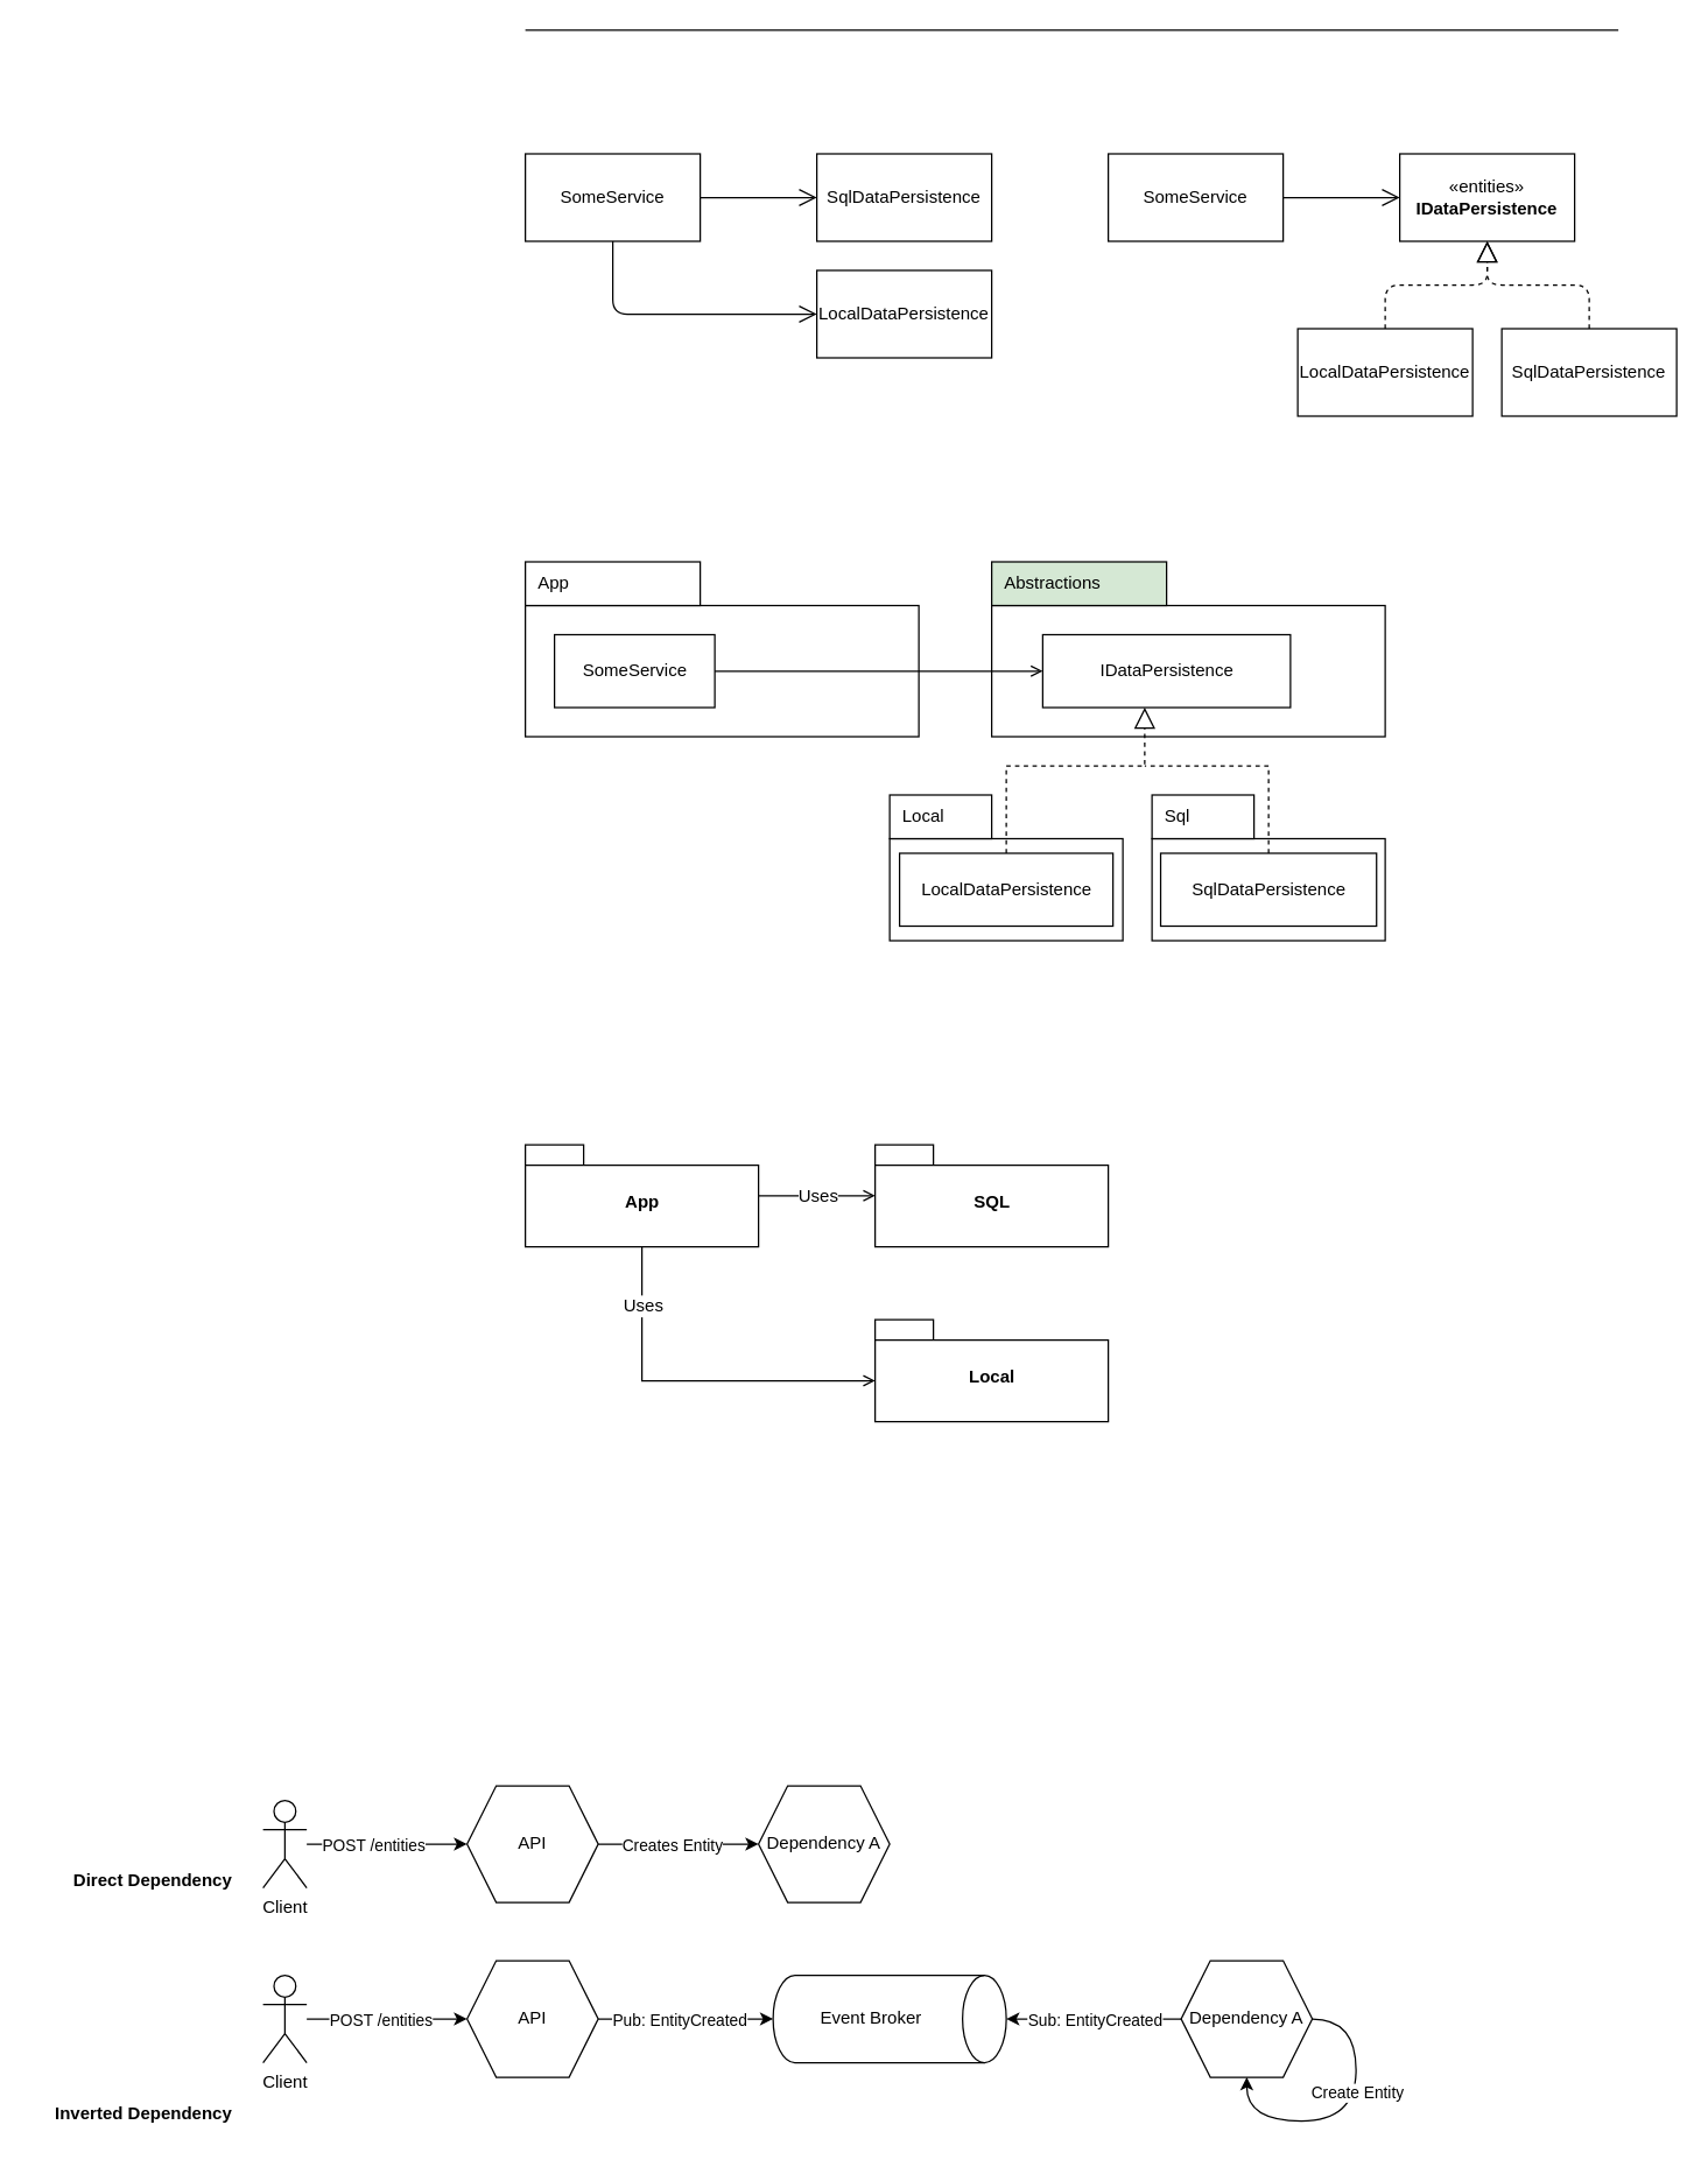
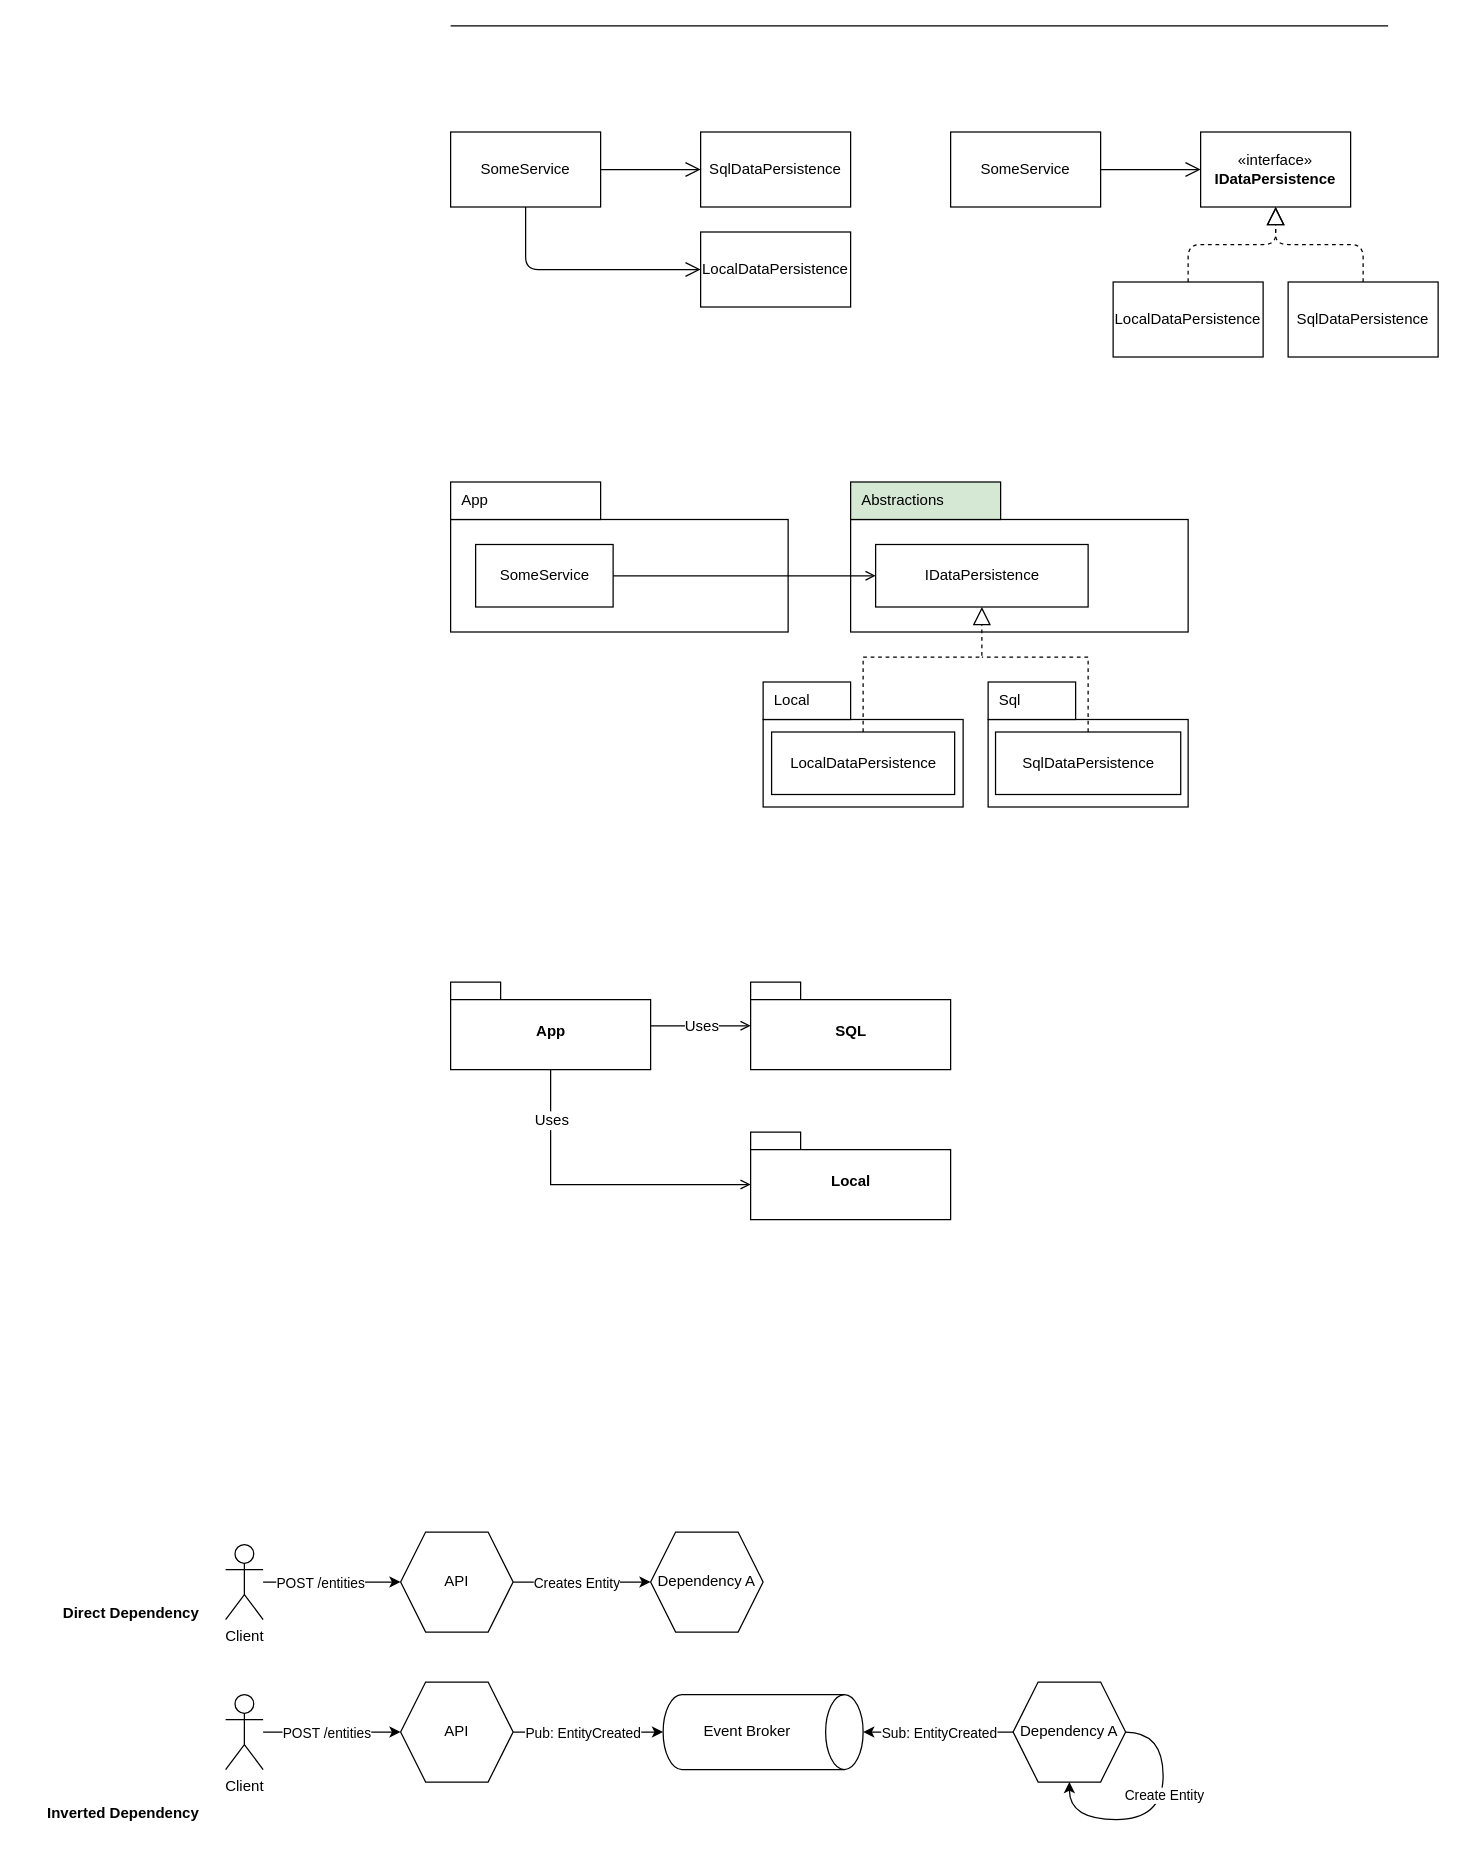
  <mxCell id="0" />
  <mxCell id="1" parent="0" />
  <mxCell id="2" style="edgeStyle=none;html=1;endArrow=open;endFill=0;jumpSize=12;endSize=10;" parent="1" source="4" target="5" edge="1"><mxGeometry relative="1" as="geometry" /></mxCell>
  <mxCell id="3" style="edgeStyle=orthogonalEdgeStyle;jumpSize=12;html=1;endArrow=open;endFill=0;endSize=10;elbow=vertical;entryX=0;entryY=0.5;entryDx=0;entryDy=0;exitX=0.5;exitY=1;exitDx=0;exitDy=0;" parent="1" source="4" target="6" edge="1"><mxGeometry relative="1" as="geometry" /></mxCell>
  <mxCell id="4" value="SomeService" style="rounded=0;whiteSpace=wrap;html=1;" parent="1" vertex="1"><mxGeometry x="360" y="105" width="120" height="60" as="geometry" /></mxCell>
  <mxCell id="5" value="SqlDataPersistence" style="rounded=0;whiteSpace=wrap;html=1;" parent="1" vertex="1"><mxGeometry x="560" y="105" width="120" height="60" as="geometry" /></mxCell>
  <mxCell id="6" value="LocalDataPersistence" style="rounded=0;whiteSpace=wrap;html=1;" parent="1" vertex="1"><mxGeometry x="560" y="185" width="120" height="60" as="geometry" /></mxCell>
  <mxCell id="7" style="edgeStyle=none;html=1;endArrow=open;endFill=0;jumpSize=12;endSize=10;" parent="1" source="8" target="9" edge="1"><mxGeometry relative="1" as="geometry" /></mxCell>
  <mxCell id="8" value="SomeService" style="rounded=0;whiteSpace=wrap;html=1;" parent="1" vertex="1"><mxGeometry x="760" y="105" width="120" height="60" as="geometry" /></mxCell>
- <mxCell id="9" value="«entities»&lt;br&gt;&lt;b&gt;IDataPersistence&lt;/b&gt;" style="rounded=0;whiteSpace=wrap;html=1;" parent="1" vertex="1"><mxGeometry x="960" y="105" width="120" height="60" as="geometry" /></mxCell>
+ <mxCell id="9" value="«interface»&lt;br&gt;&lt;b&gt;IDataPersistence&lt;/b&gt;" style="rounded=0;whiteSpace=wrap;html=1;" parent="1" vertex="1"><mxGeometry x="960" y="105" width="120" height="60" as="geometry" /></mxCell>
  <mxCell id="10" style="edgeStyle=orthogonalEdgeStyle;jumpSize=12;html=1;endArrow=block;endFill=0;endSize=12;elbow=vertical;dashed=1;" parent="1" source="11" target="9" edge="1"><mxGeometry relative="1" as="geometry" /></mxCell>
  <mxCell id="11" value="LocalDataPersistence" style="rounded=0;whiteSpace=wrap;html=1;" parent="1" vertex="1"><mxGeometry x="890" y="225" width="120" height="60" as="geometry" /></mxCell>
  <mxCell id="12" style="edgeStyle=orthogonalEdgeStyle;jumpSize=12;html=1;endArrow=block;endFill=0;endSize=12;elbow=vertical;dashed=1;" parent="1" source="13" target="9" edge="1"><mxGeometry relative="1" as="geometry" /></mxCell>
  <mxCell id="13" value="SqlDataPersistence" style="rounded=0;whiteSpace=wrap;html=1;" parent="1" vertex="1"><mxGeometry x="1030" y="225" width="120" height="60" as="geometry" /></mxCell>
  <mxCell id="14" value="" style="group" parent="1" vertex="1" connectable="0"><mxGeometry x="360" y="385" width="270" height="170" as="geometry" /></mxCell>
  <mxCell id="15" value="" style="rounded=0;whiteSpace=wrap;html=1;" parent="14" vertex="1"><mxGeometry y="30" width="270" height="90" as="geometry" /></mxCell>
  <mxCell id="16" value="App" style="rounded=0;whiteSpace=wrap;html=1;align=left;spacingLeft=7;" parent="14" vertex="1"><mxGeometry width="120" height="30" as="geometry" /></mxCell>
  <mxCell id="17" value="SomeService" style="html=1;align=center;" parent="14" vertex="1"><mxGeometry x="20" y="50" width="110" height="50" as="geometry" /></mxCell>
  <mxCell id="18" value="" style="group" parent="1" vertex="1" connectable="0"><mxGeometry x="680" y="385" width="270" height="280" as="geometry" /></mxCell>
  <mxCell id="19" value="" style="rounded=0;whiteSpace=wrap;html=1;" parent="18" vertex="1"><mxGeometry y="30" width="270" height="90" as="geometry" /></mxCell>
  <mxCell id="20" value="Abstractions" style="rounded=0;whiteSpace=wrap;html=1;align=left;spacingLeft=7;fillColor=#d5e8d4;" parent="18" vertex="1"><mxGeometry width="120" height="30" as="geometry" /></mxCell>
- <mxCell id="21" value="IDataPersistence" style="html=1;align=center;" parent="18" vertex="1"><mxGeometry x="35" y="50" width="170" height="50" as="geometry" /></mxCell>
+ <mxCell id="21" value="IDataPersistence" style="html=1;align=center;" parent="18" vertex="1"><mxGeometry x="20" y="50" width="170" height="50" as="geometry" /></mxCell>
  <mxCell id="22" value="" style="group" parent="18" vertex="1" connectable="0"><mxGeometry x="110" y="160" width="160" height="120" as="geometry" /></mxCell>
  <mxCell id="23" value="" style="rounded=0;whiteSpace=wrap;html=1;" parent="22" vertex="1"><mxGeometry y="30" width="160" height="70" as="geometry" /></mxCell>
  <mxCell id="24" value="Sql" style="rounded=0;whiteSpace=wrap;html=1;align=left;spacingLeft=7;" parent="22" vertex="1"><mxGeometry width="70" height="30" as="geometry" /></mxCell>
  <mxCell id="25" value="SqlDataPersistence" style="html=1;align=center;" parent="22" vertex="1"><mxGeometry x="5.926" y="40" width="148.148" height="50" as="geometry" /></mxCell>
  <mxCell id="26" value="" style="group" parent="1" vertex="1" connectable="0"><mxGeometry x="610" y="545" width="160" height="120" as="geometry" /></mxCell>
  <mxCell id="27" value="" style="rounded=0;whiteSpace=wrap;html=1;" parent="26" vertex="1"><mxGeometry y="30" width="160" height="70" as="geometry" /></mxCell>
  <mxCell id="28" value="Local" style="rounded=0;whiteSpace=wrap;html=1;align=left;spacingLeft=7;" parent="26" vertex="1"><mxGeometry width="70" height="30" as="geometry" /></mxCell>
  <mxCell id="29" value="LocalDataPersistence" style="html=1;align=center;" parent="26" vertex="1"><mxGeometry x="6.778" y="40" width="146.453" height="50" as="geometry" /></mxCell>
  <mxCell id="30" style="edgeStyle=elbowEdgeStyle;rounded=0;html=1;endArrow=block;endFill=0;jettySize=auto;orthogonalLoop=1;elbow=vertical;endSize=12;exitX=0.5;exitY=0;dashed=1;exitDx=0;exitDy=0;" parent="1" source="29" target="21" edge="1"><mxGeometry relative="1" as="geometry"><Array as="points"><mxPoint x="785" y="525" /></Array></mxGeometry></mxCell>
  <mxCell id="31" style="edgeStyle=elbowEdgeStyle;rounded=0;html=1;endArrow=none;endFill=0;jettySize=auto;orthogonalLoop=1;elbow=vertical;endSize=12;exitX=0.5;exitY=0;dashed=1;exitDx=0;exitDy=0;" parent="1" source="25" edge="1"><mxGeometry relative="1" as="geometry"><mxPoint x="785" y="525" as="targetPoint" /><Array as="points"><mxPoint x="820" y="525" /><mxPoint x="830" y="545" /></Array></mxGeometry></mxCell>
  <mxCell id="32" style="edgeStyle=elbowEdgeStyle;rounded=0;elbow=vertical;html=1;endArrow=open;endFill=0;endSize=6;jettySize=auto;orthogonalLoop=1;" parent="1" source="17" target="21" edge="1"><mxGeometry relative="1" as="geometry" /></mxCell>
  <mxCell id="33" value="App" style="shape=folder;fontStyle=1;spacingTop=10;tabWidth=40;tabHeight=14;tabPosition=left;html=1;align=center;" parent="1" vertex="1"><mxGeometry x="360" y="785" width="160" height="70" as="geometry" /></mxCell>
  <mxCell id="34" value="SQL" style="shape=folder;fontStyle=1;spacingTop=10;tabWidth=40;tabHeight=14;tabPosition=left;html=1;align=center;" parent="1" vertex="1"><mxGeometry x="600" y="785" width="160" height="70" as="geometry" /></mxCell>
  <mxCell id="35" value="Local" style="shape=folder;fontStyle=1;spacingTop=10;tabWidth=40;tabHeight=14;tabPosition=left;html=1;align=center;" parent="1" vertex="1"><mxGeometry x="600" y="905" width="160" height="70" as="geometry" /></mxCell>
  <mxCell id="36" style="edgeStyle=elbowEdgeStyle;rounded=0;elbow=vertical;html=1;endArrow=open;endFill=0;endSize=6;jettySize=auto;orthogonalLoop=1;" parent="1" source="33" target="34" edge="1"><mxGeometry relative="1" as="geometry"><mxPoint x="590" y="752" as="sourcePoint" /><mxPoint x="590" y="635" as="targetPoint" /></mxGeometry></mxCell>
  <mxCell id="37" value="Uses" style="text;html=1;resizable=0;points=[];align=center;verticalAlign=middle;labelBackgroundColor=default;" parent="36" vertex="1" connectable="0"><mxGeometry y="10" relative="1" as="geometry"><mxPoint y="10" as="offset" /></mxGeometry></mxCell>
  <mxCell id="38" style="edgeStyle=orthogonalEdgeStyle;rounded=0;elbow=vertical;html=1;endArrow=open;endFill=0;endSize=6;jettySize=auto;orthogonalLoop=1;entryX=0;entryY=0;entryDx=0;entryDy=42;entryPerimeter=0;exitX=0.5;exitY=1;exitDx=0;exitDy=0;exitPerimeter=0;" parent="1" source="33" target="35" edge="1"><mxGeometry relative="1" as="geometry"><mxPoint x="770" y="715" as="sourcePoint" /><mxPoint x="850" y="715" as="targetPoint" /></mxGeometry></mxCell>
  <mxCell id="39" value="Uses" style="text;html=1;resizable=0;points=[];align=center;verticalAlign=middle;labelBackgroundColor=default;" parent="38" vertex="1" connectable="0"><mxGeometry y="10" relative="1" as="geometry"><mxPoint x="-34" y="-42" as="offset" /></mxGeometry></mxCell>
  <mxCell id="40" style="edgeStyle=none;html=1;" parent="1" source="42" target="46" edge="1"><mxGeometry relative="1" as="geometry" /></mxCell>
  <mxCell id="41" value="Pub: EntityCreated" style="edgeLabel;html=1;align=center;verticalAlign=middle;resizable=0;points=[];" parent="40" vertex="1" connectable="0"><mxGeometry x="-0.25" y="2" relative="1" as="geometry"><mxPoint x="10" y="2" as="offset" /></mxGeometry></mxCell>
  <mxCell id="42" value="API" style="shape=hexagon;perimeter=hexagonPerimeter2;whiteSpace=wrap;html=1;fixedSize=1;" parent="1" vertex="1"><mxGeometry x="320" y="1345" width="90" height="80" as="geometry" /></mxCell>
  <mxCell id="43" style="edgeStyle=none;html=1;" parent="1" source="45" target="42" edge="1"><mxGeometry relative="1" as="geometry" /></mxCell>
  <mxCell id="44" value="POST /entities" style="edgeLabel;html=1;align=center;verticalAlign=middle;resizable=0;points=[];" parent="43" vertex="1" connectable="0"><mxGeometry x="-0.529" y="-2" relative="1" as="geometry"><mxPoint x="24" y="-2" as="offset" /></mxGeometry></mxCell>
  <mxCell id="45" value="Client" style="shape=umlActor;verticalLabelPosition=bottom;verticalAlign=top;html=1;outlineConnect=0;" parent="1" vertex="1"><mxGeometry x="180" y="1355" width="30" height="60" as="geometry" /></mxCell>
  <mxCell id="46" value="Event Broker" style="shape=cylinder3;whiteSpace=wrap;html=1;boundedLbl=1;backgroundOutline=1;size=15;rotation=90;horizontal=0;" parent="1" vertex="1"><mxGeometry x="580" y="1305" width="60" height="160" as="geometry" /></mxCell>
  <mxCell id="47" style="edgeStyle=none;html=1;" parent="1" source="49" target="46" edge="1"><mxGeometry relative="1" as="geometry" /></mxCell>
  <mxCell id="48" value="Sub: EntityCreated" style="edgeLabel;html=1;align=center;verticalAlign=middle;resizable=0;points=[];" parent="47" vertex="1" connectable="0"><mxGeometry x="0.363" y="-1" relative="1" as="geometry"><mxPoint x="22" y="1" as="offset" /></mxGeometry></mxCell>
  <mxCell id="49" value="Dependency A" style="shape=hexagon;perimeter=hexagonPerimeter2;whiteSpace=wrap;html=1;fixedSize=1;" parent="1" vertex="1"><mxGeometry x="810" y="1345" width="90" height="80" as="geometry" /></mxCell>
  <mxCell id="50" style="edgeStyle=none;html=1;" parent="1" source="52" target="56" edge="1"><mxGeometry relative="1" as="geometry" /></mxCell>
  <mxCell id="51" value="Creates Entity" style="edgeLabel;html=1;align=center;verticalAlign=middle;resizable=0;points=[];" parent="50" vertex="1" connectable="0"><mxGeometry x="-0.618" relative="1" as="geometry"><mxPoint x="29" as="offset" /></mxGeometry></mxCell>
  <mxCell id="52" value="API" style="shape=hexagon;perimeter=hexagonPerimeter2;whiteSpace=wrap;html=1;fixedSize=1;" parent="1" vertex="1"><mxGeometry x="320" y="1225" width="90" height="80" as="geometry" /></mxCell>
  <mxCell id="53" style="edgeStyle=none;html=1;" parent="1" source="55" target="52" edge="1"><mxGeometry relative="1" as="geometry" /></mxCell>
  <mxCell id="54" value="POST /entities" style="edgeLabel;html=1;align=center;verticalAlign=middle;resizable=0;points=[];" parent="53" vertex="1" connectable="0"><mxGeometry x="-0.529" y="-2" relative="1" as="geometry"><mxPoint x="19" y="-2" as="offset" /></mxGeometry></mxCell>
  <mxCell id="55" value="Client" style="shape=umlActor;verticalLabelPosition=bottom;verticalAlign=top;html=1;outlineConnect=0;" parent="1" vertex="1"><mxGeometry x="180" y="1235" width="30" height="60" as="geometry" /></mxCell>
  <mxCell id="56" value="Dependency A" style="shape=hexagon;perimeter=hexagonPerimeter2;whiteSpace=wrap;html=1;fixedSize=1;" parent="1" vertex="1"><mxGeometry x="520" y="1225" width="90" height="80" as="geometry" /></mxCell>
  <mxCell id="57" value="" style="edgeStyle=segmentEdgeStyle;endArrow=classic;html=1;exitX=1;exitY=0.5;exitDx=0;exitDy=0;entryX=0.5;entryY=1;entryDx=0;entryDy=0;curved=1;" parent="1" source="49" target="49" edge="1"><mxGeometry width="50" height="50" relative="1" as="geometry"><mxPoint x="1080" y="1485" as="sourcePoint" /><mxPoint x="1130" y="1435" as="targetPoint" /><Array as="points"><mxPoint x="930" y="1385" /><mxPoint x="930" y="1455" /><mxPoint x="855" y="1455" /></Array></mxGeometry></mxCell>
  <mxCell id="58" value="Create Entity" style="edgeLabel;html=1;align=center;verticalAlign=middle;resizable=0;points=[];" parent="57" vertex="1" connectable="0"><mxGeometry x="0.122" y="-7" relative="1" as="geometry"><mxPoint x="15" y="-13" as="offset" /></mxGeometry></mxCell>
  <mxCell id="59" value="Direct Dependency" style="text;html=1;align=right;verticalAlign=middle;resizable=0;points=[];autosize=1;strokeColor=none;fillColor=none;fontStyle=1" parent="1" vertex="1"><mxGeometry x="40" y="1280" width="120" height="20" as="geometry" /></mxCell>
  <mxCell id="60" value="Inverted Dependency" style="text;html=1;align=right;verticalAlign=middle;resizable=0;points=[];autosize=1;strokeColor=none;fillColor=none;fontStyle=1" parent="1" vertex="1"><mxGeometry x="20" y="1440" width="140" height="20" as="geometry" /></mxCell>
  <mxCell id="61" value="" style="endArrow=none;html=1;" edge="1" parent="1"><mxGeometry width="50" height="50" relative="1" as="geometry"><mxPoint x="360" y="20" as="sourcePoint" /><mxPoint x="1110" y="20" as="targetPoint" /></mxGeometry></mxCell>
